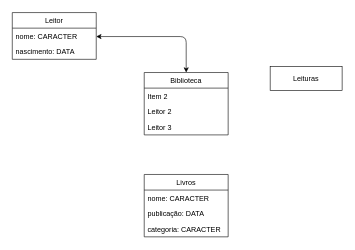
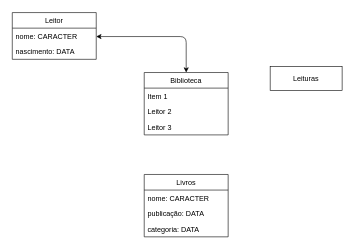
  <mxCell id="0" />
  <mxCell id="1" parent="0" />
  <mxCell id="2" value="Leituras" style="rounded=0;whiteSpace=wrap;html=1;" vertex="1" parent="1"><mxGeometry x="450" y="110" width="120" height="40" as="geometry" /></mxCell>
  <mxCell id="3" value="" style="endArrow=classic;startArrow=classic;html=1;exitX=1;exitY=0.5;exitDx=0;exitDy=0;entryX=0.5;entryY=0;entryDx=0;entryDy=0;" edge="1" parent="1"><mxGeometry width="50" height="50" relative="1" as="geometry"><mxPoint x="160" y="60" as="sourcePoint" /><mxPoint x="310" y="120" as="targetPoint" /><Array as="points"><mxPoint x="160" y="60" /><mxPoint x="310" y="60" /></Array></mxGeometry></mxCell>
  <mxCell id="4" value="Leitor" style="swimlane;fontStyle=0;childLayout=stackLayout;horizontal=1;startSize=26;horizontalStack=0;resizeParent=1;resizeParentMax=0;resizeLast=0;collapsible=1;marginBottom=0;" vertex="1" parent="1"><mxGeometry x="20" y="20" width="140" height="78" as="geometry" /></mxCell>
  <mxCell id="5" value="nome: CARACTER" style="text;strokeColor=none;fillColor=none;align=left;verticalAlign=top;spacingLeft=4;spacingRight=4;overflow=hidden;rotatable=0;points=[[0,0.5],[1,0.5]];portConstraint=eastwest;" vertex="1" parent="4"><mxGeometry y="26" width="140" height="26" as="geometry" /></mxCell>
  <mxCell id="6" value="nascimento: DATA" style="text;strokeColor=none;fillColor=none;align=left;verticalAlign=top;spacingLeft=4;spacingRight=4;overflow=hidden;rotatable=0;points=[[0,0.5],[1,0.5]];portConstraint=eastwest;" vertex="1" parent="4"><mxGeometry y="52" width="140" height="26" as="geometry" /></mxCell>
  <mxCell id="7" value="Biblioteca" style="swimlane;fontStyle=0;childLayout=stackLayout;horizontal=1;startSize=26;horizontalStack=0;resizeParent=1;resizeParentMax=0;resizeLast=0;collapsible=1;marginBottom=0;" vertex="1" parent="1"><mxGeometry x="240" y="120" width="140" height="104" as="geometry" /></mxCell>
- <mxCell id="8" value="Item 2" style="text;strokeColor=none;fillColor=none;align=left;verticalAlign=top;spacingLeft=4;spacingRight=4;overflow=hidden;rotatable=0;points=[[0,0.5],[1,0.5]];portConstraint=eastwest;" vertex="1" parent="7"><mxGeometry y="26" width="140" height="26" as="geometry" /></mxCell>
+ <mxCell id="8" value="Item 1" style="text;strokeColor=none;fillColor=none;align=left;verticalAlign=top;spacingLeft=4;spacingRight=4;overflow=hidden;rotatable=0;points=[[0,0.5],[1,0.5]];portConstraint=eastwest;" vertex="1" parent="7"><mxGeometry y="26" width="140" height="26" as="geometry" /></mxCell>
  <mxCell id="9" value="Leitor 2" style="text;strokeColor=none;fillColor=none;align=left;verticalAlign=top;spacingLeft=4;spacingRight=4;overflow=hidden;rotatable=0;points=[[0,0.5],[1,0.5]];portConstraint=eastwest;" vertex="1" parent="7"><mxGeometry y="52" width="140" height="26" as="geometry" /></mxCell>
  <mxCell id="10" value="Leitor 3" style="text;strokeColor=none;fillColor=none;align=left;verticalAlign=top;spacingLeft=4;spacingRight=4;overflow=hidden;rotatable=0;points=[[0,0.5],[1,0.5]];portConstraint=eastwest;" vertex="1" parent="7"><mxGeometry y="78" width="140" height="26" as="geometry" /></mxCell>
  <mxCell id="11" value="Livros" style="swimlane;fontStyle=0;childLayout=stackLayout;horizontal=1;startSize=26;horizontalStack=0;resizeParent=1;resizeParentMax=0;resizeLast=0;collapsible=1;marginBottom=0;" vertex="1" parent="1"><mxGeometry x="240" y="290" width="140" height="104" as="geometry" /></mxCell>
  <mxCell id="12" value="nome: CARACTER" style="text;strokeColor=none;fillColor=none;align=left;verticalAlign=top;spacingLeft=4;spacingRight=4;overflow=hidden;rotatable=0;points=[[0,0.5],[1,0.5]];portConstraint=eastwest;" vertex="1" parent="11"><mxGeometry y="26" width="140" height="26" as="geometry" /></mxCell>
  <mxCell id="13" value="publicação: DATA" style="text;strokeColor=none;fillColor=none;align=left;verticalAlign=top;spacingLeft=4;spacingRight=4;overflow=hidden;rotatable=0;points=[[0,0.5],[1,0.5]];portConstraint=eastwest;" vertex="1" parent="11"><mxGeometry y="52" width="140" height="26" as="geometry" /></mxCell>
- <mxCell id="14" value="categoria: CARACTER" style="text;strokeColor=none;fillColor=none;align=left;verticalAlign=top;spacingLeft=4;spacingRight=4;overflow=hidden;rotatable=0;points=[[0,0.5],[1,0.5]];portConstraint=eastwest;" vertex="1" parent="11"><mxGeometry y="78" width="140" height="26" as="geometry" /></mxCell>
+ <mxCell id="14" value="categoria: DATA" style="text;strokeColor=none;fillColor=none;align=left;verticalAlign=top;spacingLeft=4;spacingRight=4;overflow=hidden;rotatable=0;points=[[0,0.5],[1,0.5]];portConstraint=eastwest;" vertex="1" parent="11"><mxGeometry y="78" width="140" height="26" as="geometry" /></mxCell>
